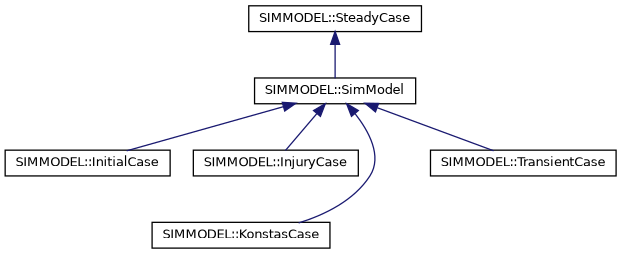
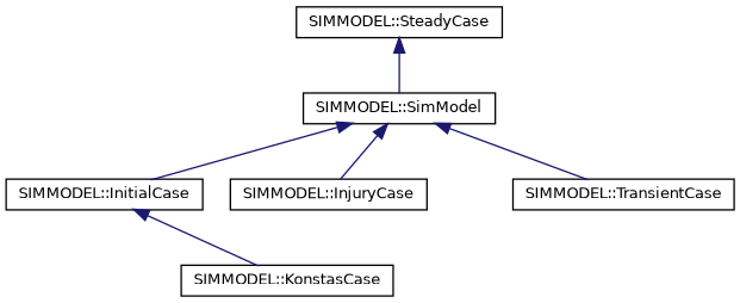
  digraph {
    rankdir=TB
    node [color=black fillcolor=white fontname=Helvetica fontsize=10 shape=record style=filled]
    edge [color=midnightblue dir=back fontname=Helvetica fontsize=10 labelfontname=Helvetica labelfontsize=10 style=solid]
    n1 [height=0.2 label="SIMMODEL::SimModel" width=0.4]
    n2 [height=0.2 label="SIMMODEL::InitialCase" width=0.4]
    n3 [height=0.2 label="SIMMODEL::InjuryCase" width=0.4]
    n4 [height=0.2 label="SIMMODEL::KonstasCase" width=0.4]
    n5 [height=0.2 label="SIMMODEL::TransientCase" width=0.4]
    n6 [height=0.2 label="SIMMODEL::SteadyCase" width=0.4]
    n1 -> n2
    n1 -> n3
-   n1 -> n4
+   n2 -> n4
    n1 -> n5
    n6 -> n1
  }
